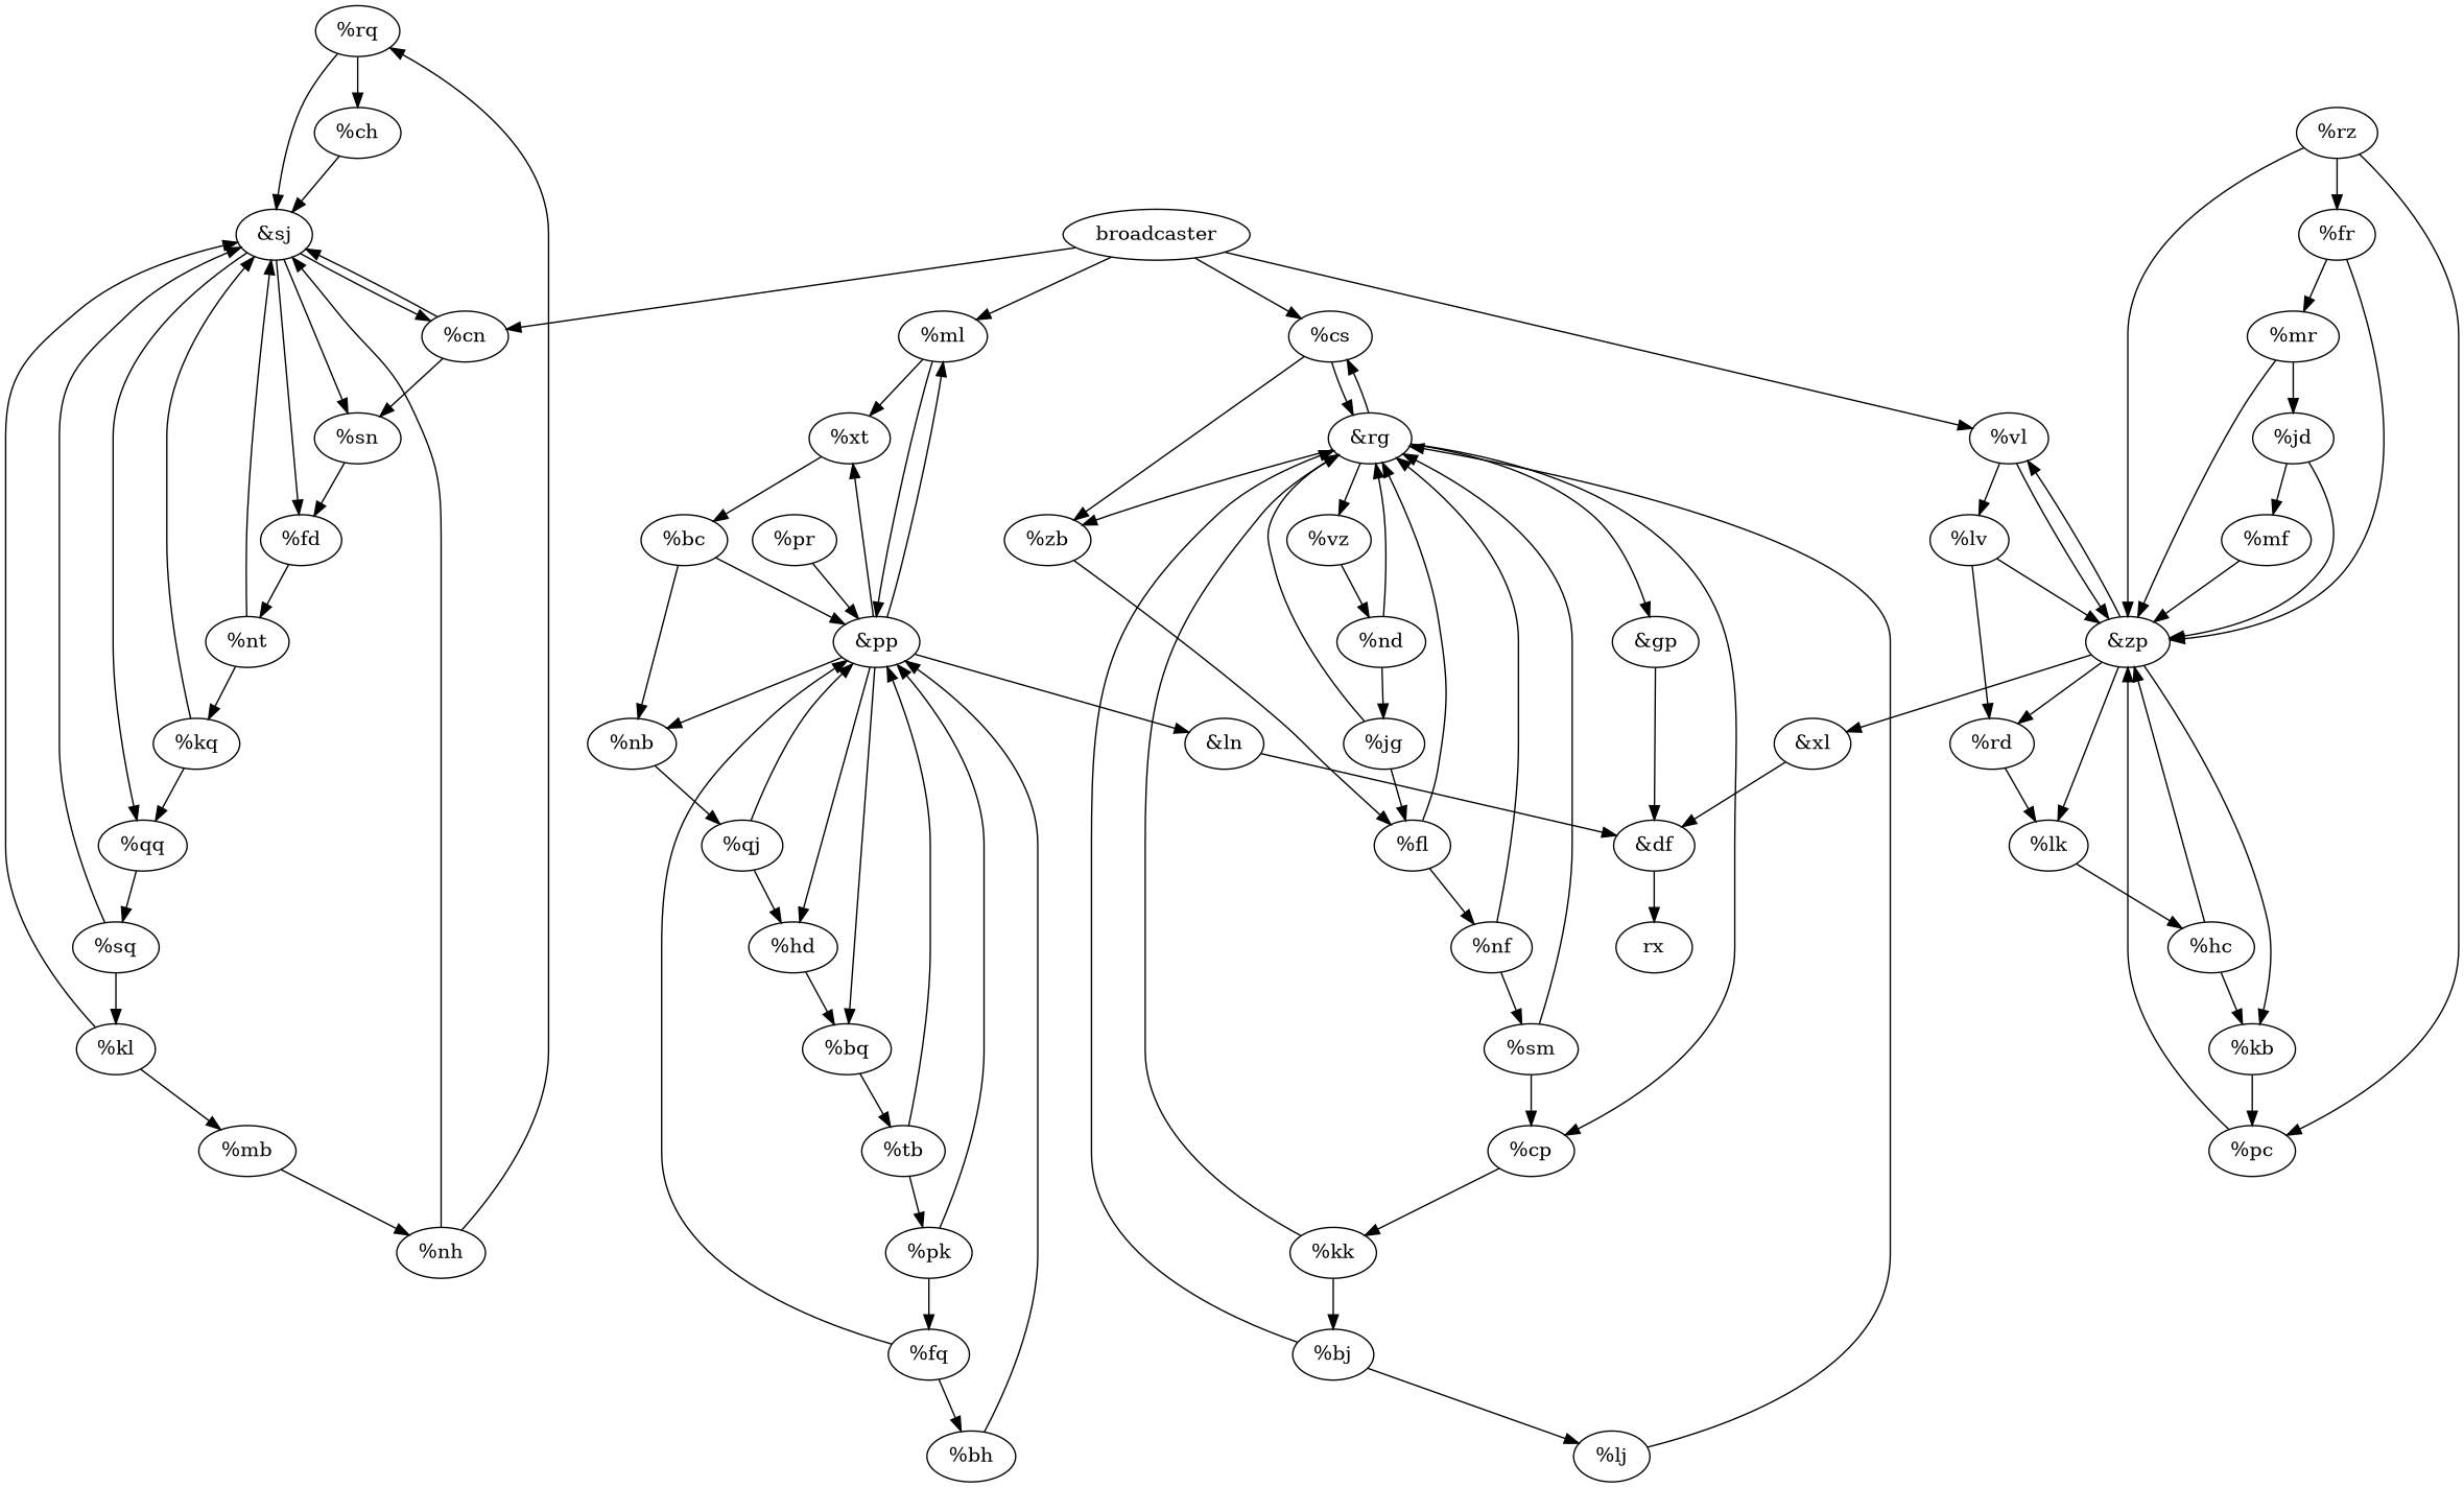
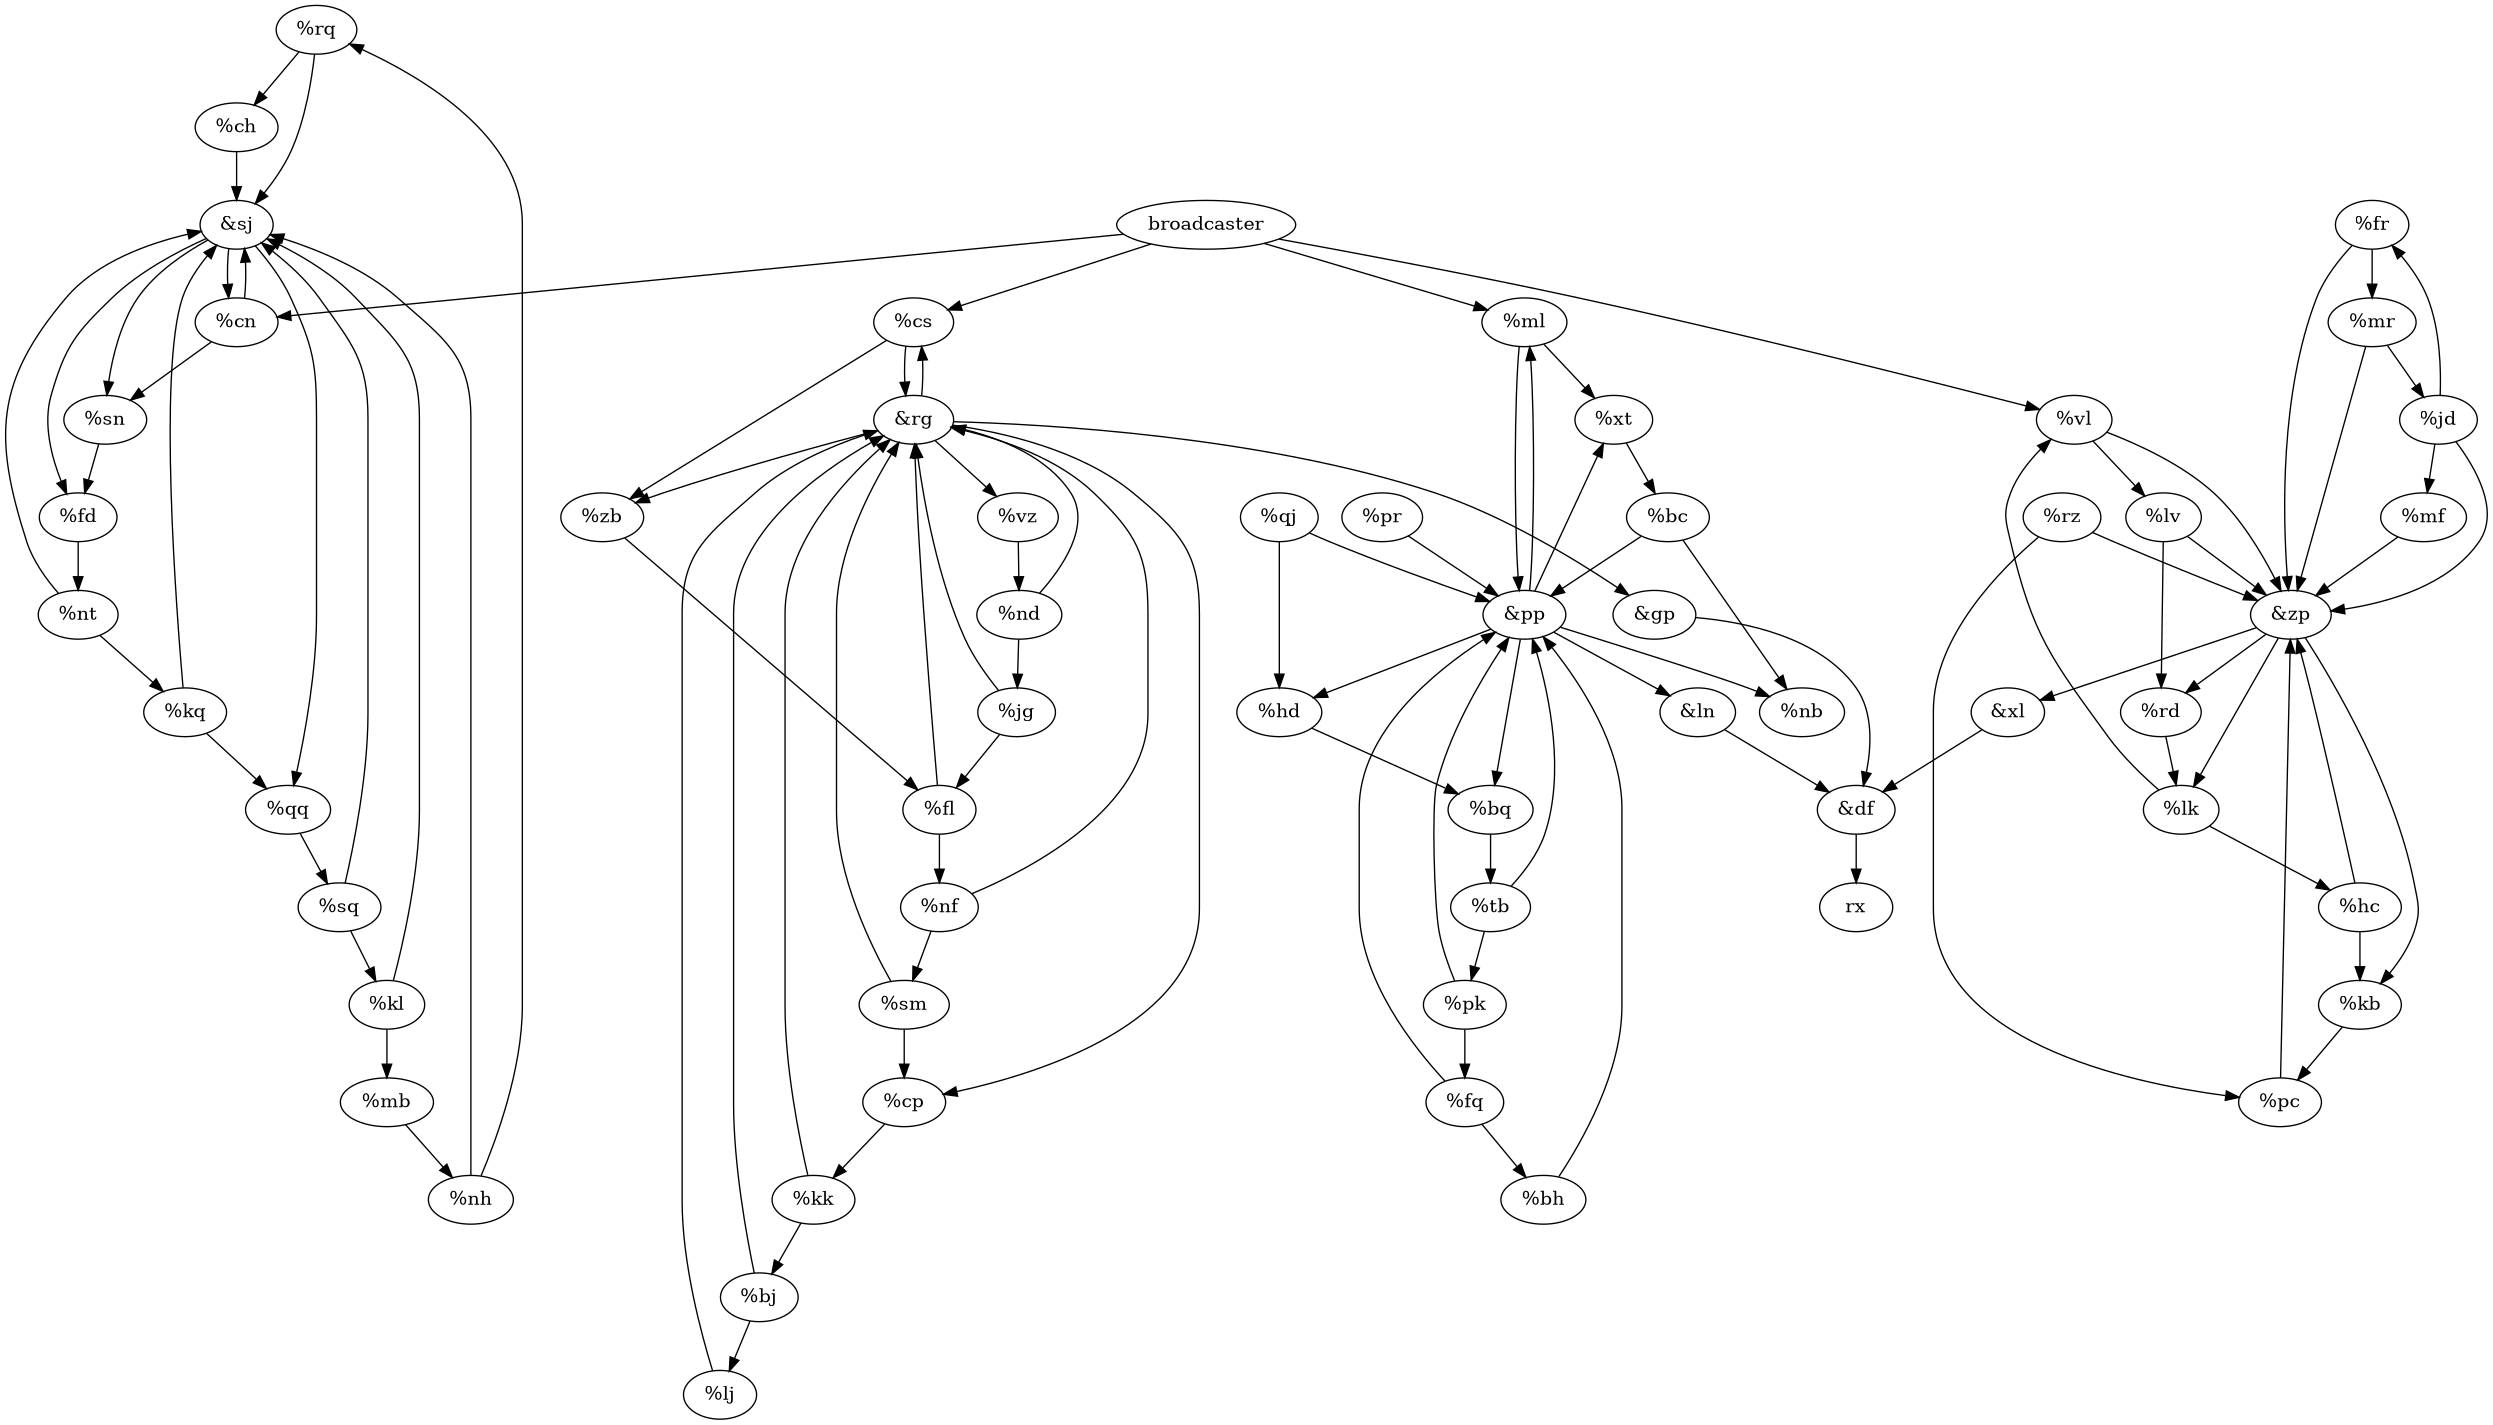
  digraph {
    n1 [label="%rq"]
    n2 [label="%ch"]
    n3 [label="&sj"]
    n4 [label="%sn"]
    n5 [label="%fd"]
    n6 [label="%qq"]
    n7 [label="%cn"]
    n8 [label="%nt"]
    n9 [label="%sq"]
    n10 [label="%nf"]
    n11 [label="%sm"]
    n12 [label="&rg"]
    n13 [label="%cp"]
    n14 [label="%cs"]
    n15 [label="%zb"]
    n16 [label="%vz"]
    n17 [label="&gp"]
    n18 [label="%kk"]
    n19 [label="%fl"]
    n20 [label="%nd"]
    n21 [label="&df"]
    n22 [label="%pc"]
    n23 [label="&zp"]
    n24 [label="%rz"]
    n25 [label="%fr"]
    n26 [label="%kb"]
    n27 [label="%rd"]
    n28 [label="%lk"]
    n29 [label="&xl"]
    n30 [label="%vl"]
    n31 [label="%mr"]
    n32 [label="%hc"]
    n33 [label="%lv"]
    n34 [label="%xt"]
    n35 [label="%bc"]
    n36 [label="&pp"]
    n37 [label="%nb"]
    n38 [label="%ml"]
    n39 [label="&ln"]
    n40 [label="%bq"]
    n41 [label="%hd"]
    n42 [label="%qj"]
    n43 [label="%kq"]
    n44 [label="%tb"]
    n45 [label="%kl"]
    n46 [label="%mb"]
    n47 [label="%nh"]
    n48 [label="%jg"]
    rx
    n50 [label="%bj"]
    n51 [label="%mf"]
    n52 [label="%jd"]
    n53 [label="%lj"]
    n54 [label="%pr"]
    n55 [label="%pk"]
    n56 [label="%fq"]
    n57 [label="%bh"]
    n58 [label=broadcaster]
    n1 -> n2
    n1 -> n3
    n2 -> n3
    n3 -> n4
    n3 -> n5
    n3 -> n6
    n3 -> n7
    n4 -> n5
    n5 -> n8
    n6 -> n9
    n7 -> n3
    n7 -> n4
    n8 -> n3
    n8 -> n43
    n9 -> n3
    n9 -> n45
    n10 -> n11
    n10 -> n12
    n11 -> n12
    n11 -> n13
    n12 -> n13
    n12 -> n14
    n12 -> n15
    n12 -> n16
    n12 -> n17
    n13 -> n18
    n14 -> n12
    n14 -> n15
    n15 -> n19
    n16 -> n20
    n17 -> n21
    n18 -> n12
    n18 -> n50
    n19 -> n10
    n19 -> n12
    n20 -> n12
    n20 -> n48
    n21 -> rx
    n22 -> n23
    n23 -> n26
    n23 -> n27
    n23 -> n28
    n23 -> n29
-   n23 -> n30
+   n28 -> n30
    n24 -> n22
    n24 -> n23
-   n24 -> n25
+   n52 -> n25
    n25 -> n23
    n25 -> n31
    n26 -> n22
    n27 -> n28
    n28 -> n32
    n29 -> n21
    n30 -> n23
    n30 -> n33
    n31 -> n23
    n31 -> n52
    n32 -> n23
    n32 -> n26
    n33 -> n23
    n33 -> n27
    n34 -> n35
    n35 -> n36
    n35 -> n37
    n36 -> n34
    n36 -> n37
    n36 -> n38
    n36 -> n39
    n36 -> n40
    n36 -> n41
-   n37 -> n42
    n38 -> n34
    n38 -> n36
    n39 -> n21
    n40 -> n44
    n41 -> n40
    n42 -> n36
    n42 -> n41
    n43 -> n3
    n43 -> n6
    n44 -> n36
    n44 -> n55
    n45 -> n3
    n45 -> n46
    n46 -> n47
    n47 -> n1
    n47 -> n3
    n48 -> n12
    n48 -> n19
    n50 -> n12
    n50 -> n53
    n51 -> n23
    n52 -> n23
    n52 -> n51
    n53 -> n12
    n54 -> n36
    n55 -> n36
    n55 -> n56
    n56 -> n36
    n56 -> n57
    n57 -> n36
    n58 -> n7
    n58 -> n14
    n58 -> n30
    n58 -> n38
  }
